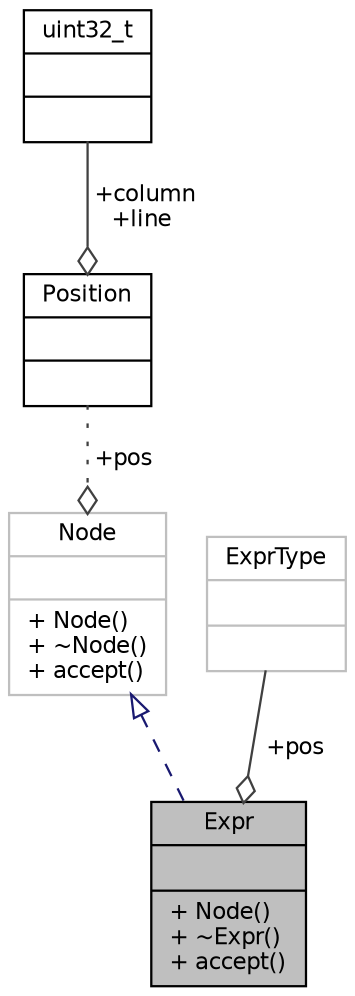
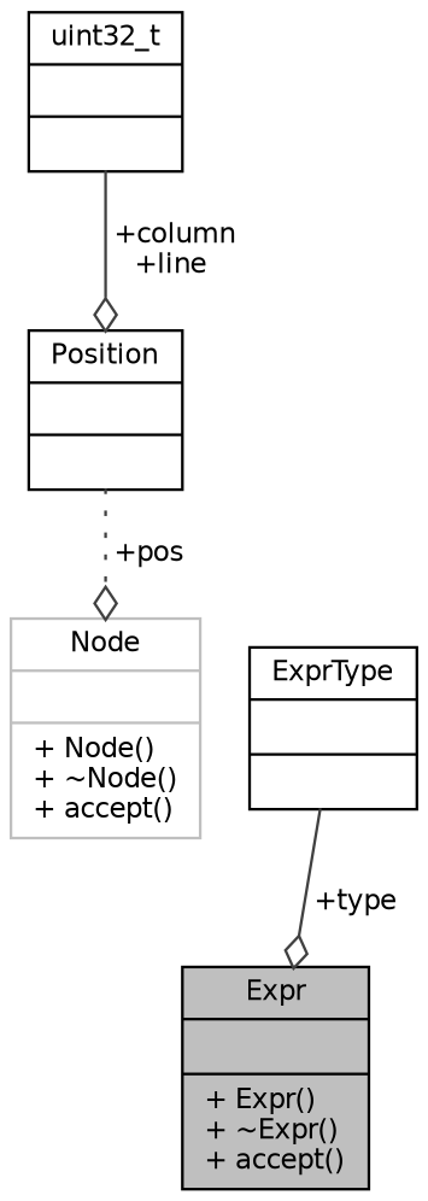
  digraph {
    node [color=black fillcolor=white fontname=Helvetica fontsize=10 shape=record style=filled]
    edge [color=grey25 fontname=Helvetica fontsize=10 labelfontname=Helvetica labelfontsize=10 style=solid arrowhead=odiamond]
-   n1 [fillcolor=grey75 fontcolor=black height=0.2 label="{Expr\n||+ Node()\l+ ~Expr()\l+ accept()\l}" width=0.4]
+   n1 [fillcolor=grey75 fontcolor=black height=0.2 label="{Expr\n||+ Expr()\l+ ~Expr()\l+ accept()\l}" width=0.4]
    n2 [color=grey75 height=0.2 label="{Node\n||+ Node()\l+ ~Node()\l+ accept()\l}" width=0.4]
    n3 [height=0.2 label="{Position\n||}" width=0.4]
    n4 [height=0.2 label="{uint32_t\n||}" width=0.4]
-   n5 [color=grey75 height=0.2 label="{ExprType\n||}" width=0.4]
-   n2 -> n1 [arrowtail=onormal color=midnightblue dir=back style=dashed arrowhead=""]
+   n5 [height=0.2 label="{ExprType\n||}" width=0.4]
    n3 -> n2 [label=" +pos" style=dotted]
    n4 -> n3 [label=" +column\n+line"]
-   n5 -> n1 [label=" +pos"]
+   n5 -> n1 [label=" +type"]
  }
